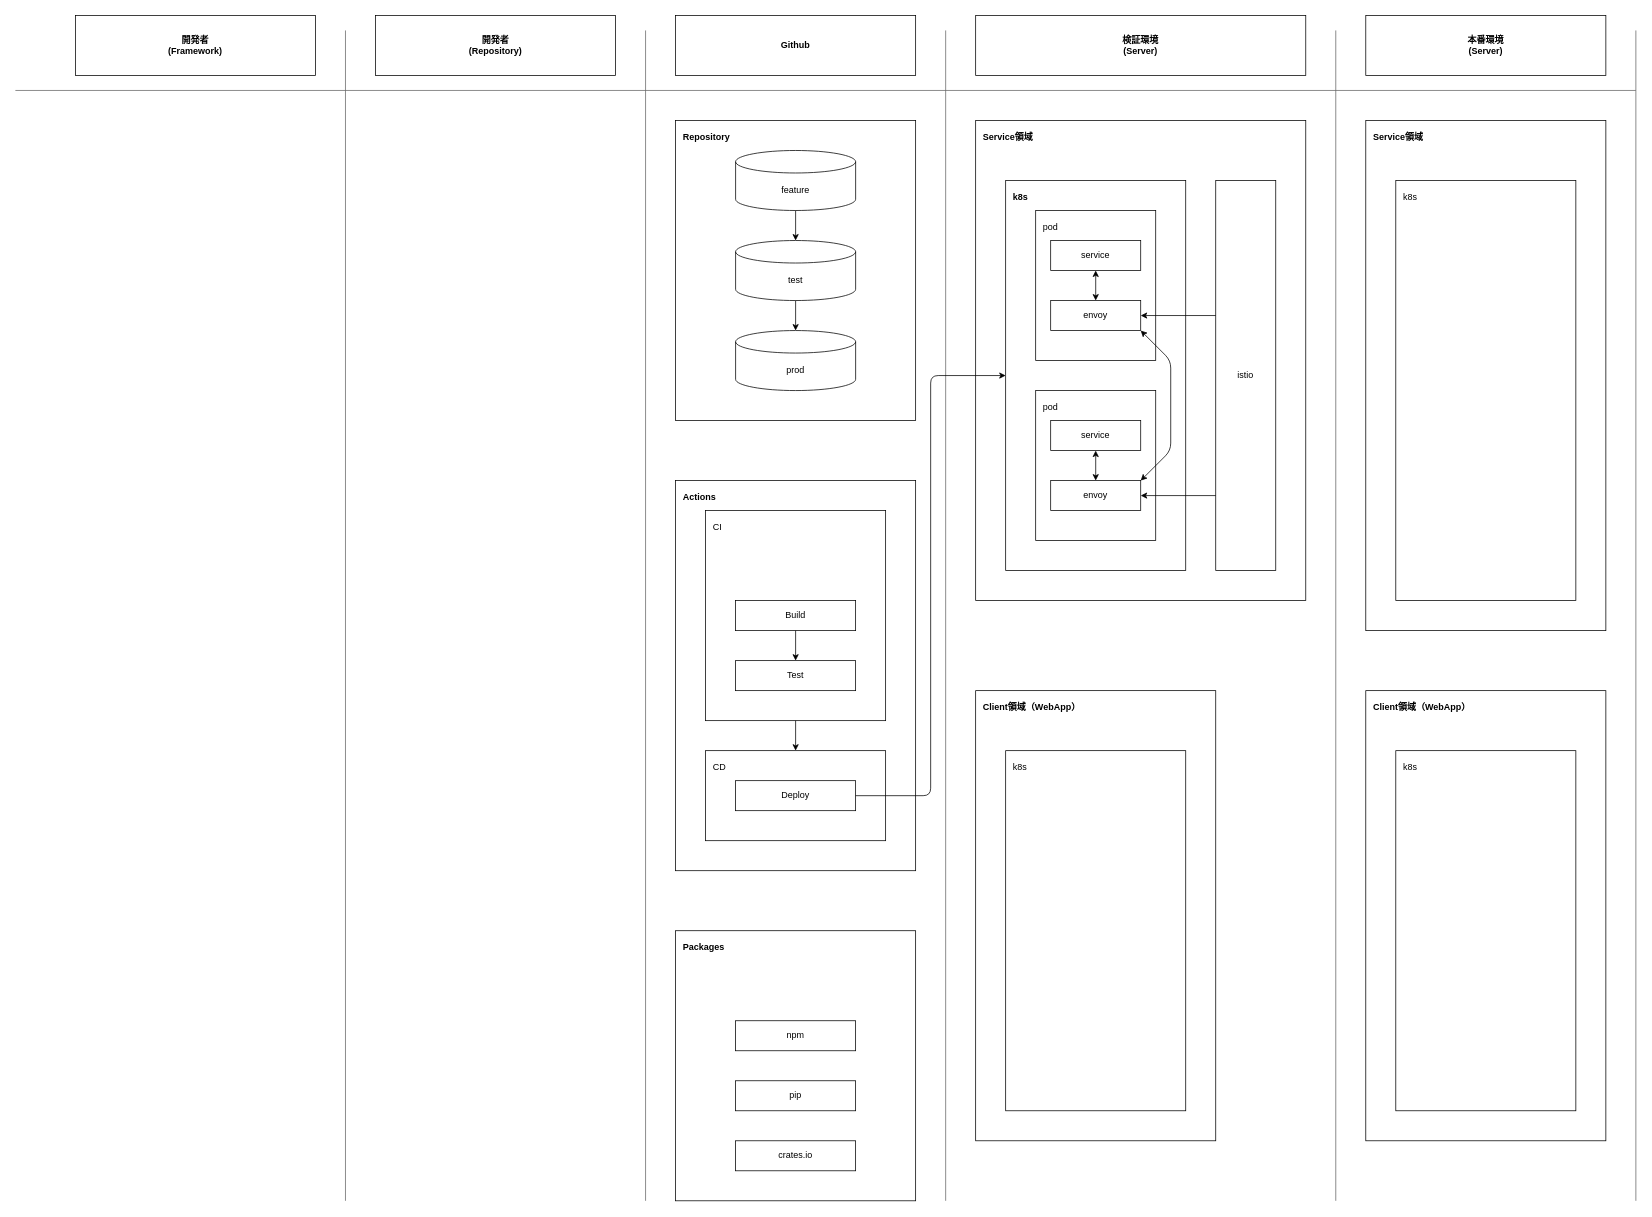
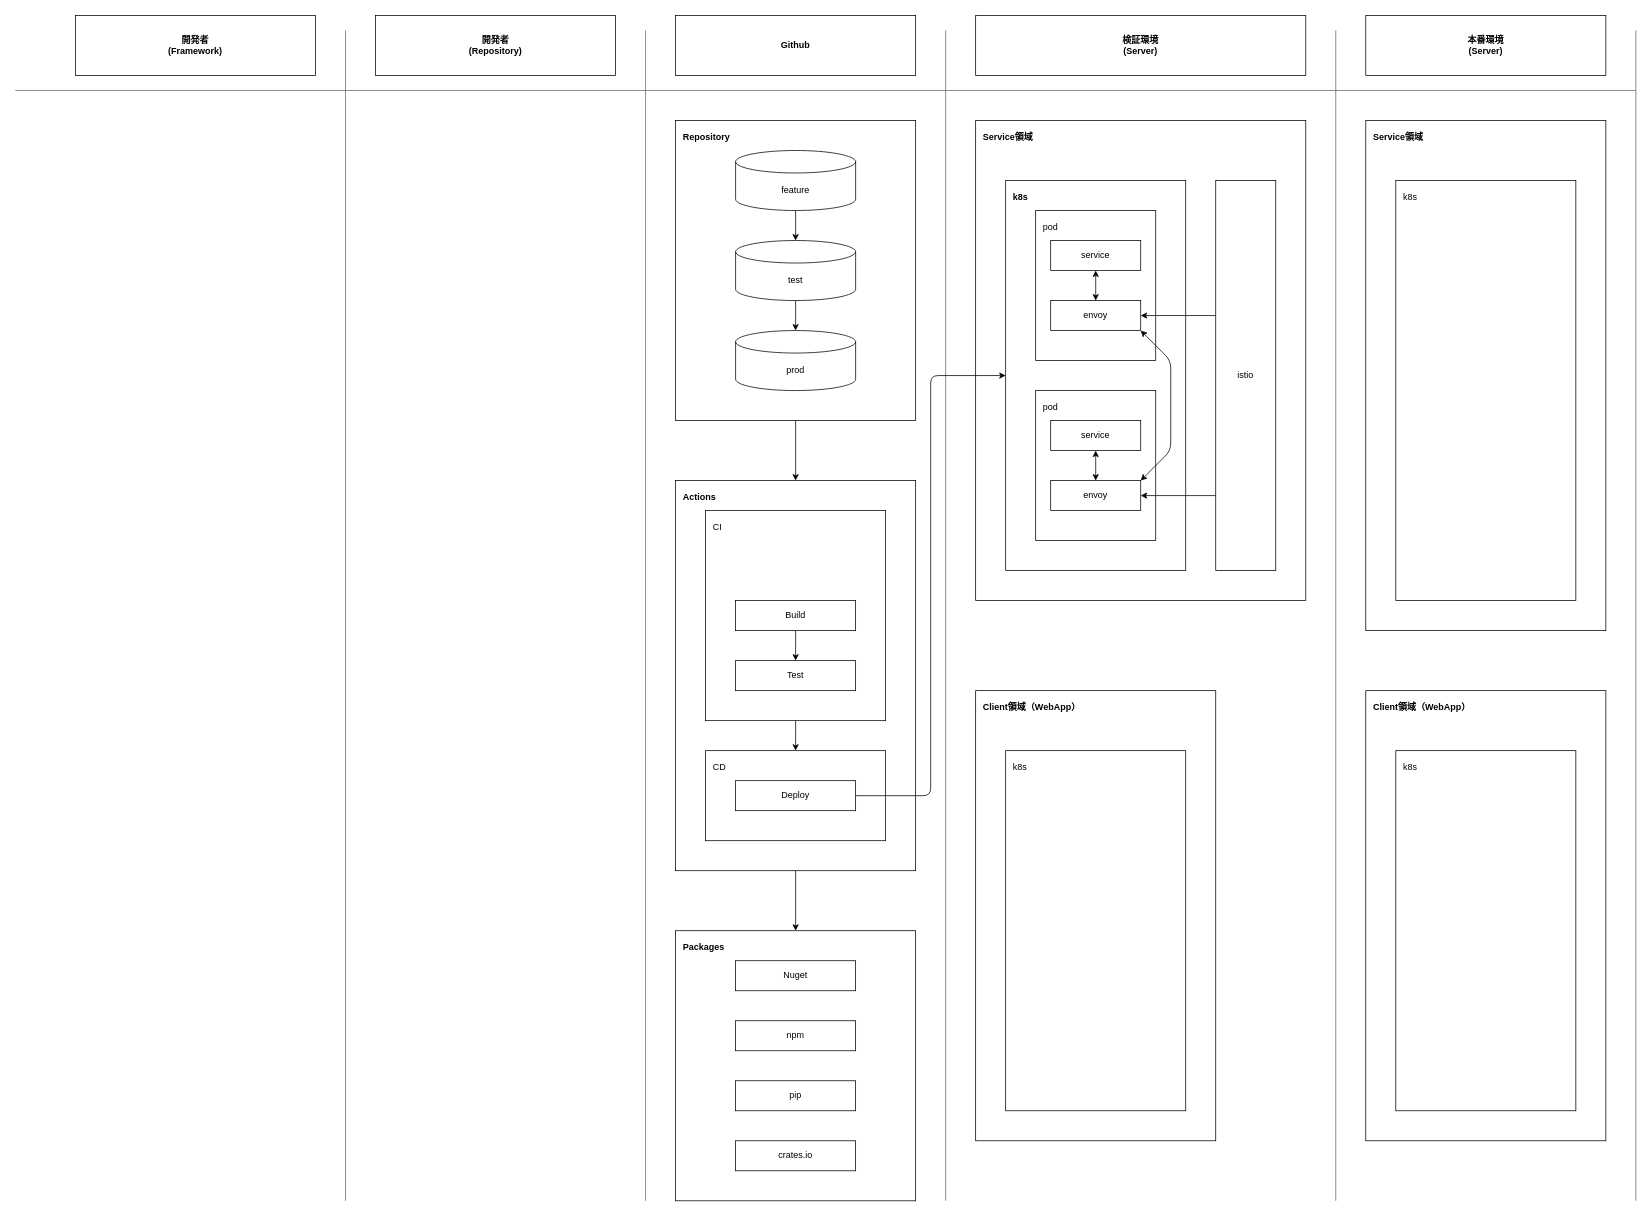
  <mxCell id="0" />
  <mxCell id="1" parent="0" />
  <mxCell id="2" value="pod" style="rounded=0;whiteSpace=wrap;html=1;align=left;verticalAlign=top;spacing=10;fillColor=none;" parent="1" vertex="1"><mxGeometry x="1380" y="280" width="160" height="200" as="geometry" /></mxCell>
  <mxCell id="3" value="" style="endArrow=none;html=1;fontColor=#CCCCCC;strokeColor=#666666;" parent="1" edge="1"><mxGeometry width="50" height="50" relative="1" as="geometry"><mxPoint x="20" y="120" as="sourcePoint" /><mxPoint x="2180" y="120" as="targetPoint" /></mxGeometry></mxCell>
  <mxCell id="4" value="" style="endArrow=none;html=1;fontColor=#CCCCCC;strokeColor=#666666;" parent="1" edge="1"><mxGeometry width="50" height="50" relative="1" as="geometry"><mxPoint x="860" y="40" as="sourcePoint" /><mxPoint x="860" y="1600" as="targetPoint" /></mxGeometry></mxCell>
  <mxCell id="5" value="" style="endArrow=none;html=1;fontColor=#CCCCCC;strokeColor=#666666;" parent="1" edge="1"><mxGeometry width="50" height="50" relative="1" as="geometry"><mxPoint x="1260" y="40" as="sourcePoint" /><mxPoint x="1260" y="1600" as="targetPoint" /></mxGeometry></mxCell>
  <mxCell id="6" value="Github" style="rounded=0;whiteSpace=wrap;html=1;fontStyle=1;labelBackgroundColor=default;" parent="1" vertex="1"><mxGeometry x="900" y="20" width="320" height="80" as="geometry" /></mxCell>
  <mxCell id="7" value="Repository" style="rounded=0;whiteSpace=wrap;html=1;align=left;verticalAlign=top;spacing=10;fillColor=none;fontStyle=1" parent="1" vertex="1"><mxGeometry x="900" y="160" width="320" height="400" as="geometry" /></mxCell>
  <mxCell id="8" value="feature" style="shape=cylinder3;whiteSpace=wrap;html=1;boundedLbl=1;backgroundOutline=1;size=15;" parent="1" vertex="1"><mxGeometry x="980" y="200" width="160" height="80" as="geometry" /></mxCell>
  <mxCell id="9" value="test" style="shape=cylinder3;whiteSpace=wrap;html=1;boundedLbl=1;backgroundOutline=1;size=15;" parent="1" vertex="1"><mxGeometry x="980" y="320" width="160" height="80" as="geometry" /></mxCell>
  <mxCell id="10" value="prod" style="shape=cylinder3;whiteSpace=wrap;html=1;boundedLbl=1;backgroundOutline=1;size=15;" parent="1" vertex="1"><mxGeometry x="980" y="440" width="160" height="80" as="geometry" /></mxCell>
  <mxCell id="11" value="Actions" style="rounded=0;whiteSpace=wrap;html=1;fillColor=none;align=left;verticalAlign=top;spacing=10;fontStyle=1" parent="1" vertex="1"><mxGeometry x="900" y="640" width="320" height="520" as="geometry" /></mxCell>
  <mxCell id="12" value="CI" style="rounded=0;whiteSpace=wrap;html=1;verticalAlign=top;align=left;spacing=10;fillColor=none;" parent="1" vertex="1"><mxGeometry x="940" y="680" width="240" height="280" as="geometry" /></mxCell>
  <mxCell id="13" value="CD" style="rounded=0;whiteSpace=wrap;html=1;verticalAlign=top;align=left;spacing=10;fillColor=none;" parent="1" vertex="1"><mxGeometry x="940" y="1000" width="240" height="120" as="geometry" /></mxCell>
  <mxCell id="14" value="Build" style="rounded=0;whiteSpace=wrap;html=1;" parent="1" vertex="1"><mxGeometry x="980" y="800" width="160" height="40" as="geometry" /></mxCell>
  <mxCell id="15" value="Test" style="rounded=0;whiteSpace=wrap;html=1;" parent="1" vertex="1"><mxGeometry x="980" y="880" width="160" height="40" as="geometry" /></mxCell>
  <mxCell id="16" value="Deploy" style="rounded=0;whiteSpace=wrap;html=1;" parent="1" vertex="1"><mxGeometry x="980" y="1040" width="160" height="40" as="geometry" /></mxCell>
  <mxCell id="17" value="" style="endArrow=classic;html=1;entryX=0.5;entryY=0;entryDx=0;entryDy=0;entryPerimeter=0;exitX=0.5;exitY=1;exitDx=0;exitDy=0;exitPerimeter=0;" parent="1" source="8" target="9" edge="1"><mxGeometry width="50" height="50" relative="1" as="geometry"><mxPoint x="1370" y="530" as="sourcePoint" /><mxPoint x="1420" y="480" as="targetPoint" /></mxGeometry></mxCell>
  <mxCell id="18" value="" style="endArrow=classic;html=1;entryX=0.5;entryY=0;entryDx=0;entryDy=0;entryPerimeter=0;exitX=0.5;exitY=1;exitDx=0;exitDy=0;exitPerimeter=0;" parent="1" source="9" target="10" edge="1"><mxGeometry width="50" height="50" relative="1" as="geometry"><mxPoint x="1420" y="710" as="sourcePoint" /><mxPoint x="1470" y="660" as="targetPoint" /></mxGeometry></mxCell>
+ <mxCell id="19" value="" style="endArrow=classic;html=1;exitX=0.5;exitY=1;exitDx=0;exitDy=0;entryX=0.5;entryY=0;entryDx=0;entryDy=0;" parent="1" source="7" target="11" edge="1"><mxGeometry width="50" height="50" relative="1" as="geometry"><mxPoint x="1420" y="710" as="sourcePoint" /><mxPoint x="1470" y="660" as="targetPoint" /></mxGeometry></mxCell>
  <mxCell id="20" value="" style="endArrow=classic;html=1;exitX=0.5;exitY=1;exitDx=0;exitDy=0;entryX=0.5;entryY=0;entryDx=0;entryDy=0;" parent="1" source="14" target="15" edge="1"><mxGeometry width="50" height="50" relative="1" as="geometry"><mxPoint x="1420" y="710" as="sourcePoint" /><mxPoint x="1470" y="660" as="targetPoint" /></mxGeometry></mxCell>
  <mxCell id="21" value="" style="endArrow=classic;html=1;entryX=0.5;entryY=0;entryDx=0;entryDy=0;exitX=0.5;exitY=1;exitDx=0;exitDy=0;" parent="1" source="12" target="13" edge="1"><mxGeometry width="50" height="50" relative="1" as="geometry"><mxPoint x="1420" y="710" as="sourcePoint" /><mxPoint x="1470" y="660" as="targetPoint" /></mxGeometry></mxCell>
  <mxCell id="22" value="Packages" style="rounded=0;whiteSpace=wrap;html=1;fillColor=none;align=left;verticalAlign=top;spacing=10;fontStyle=1" parent="1" vertex="1"><mxGeometry x="900" y="1240" width="320" height="360" as="geometry" /></mxCell>
+ <mxCell id="23" value="Nuget" style="rounded=0;whiteSpace=wrap;html=1;" parent="1" vertex="1"><mxGeometry x="980" y="1280" width="160" height="40" as="geometry" /></mxCell>
  <mxCell id="24" value="npm" style="rounded=0;whiteSpace=wrap;html=1;" parent="1" vertex="1"><mxGeometry x="980" y="1360" width="160" height="40" as="geometry" /></mxCell>
  <mxCell id="25" value="pip" style="rounded=0;whiteSpace=wrap;html=1;" parent="1" vertex="1"><mxGeometry x="980" y="1440" width="160" height="40" as="geometry" /></mxCell>
+ <mxCell id="26" value="" style="endArrow=classic;html=1;exitX=0.5;exitY=1;exitDx=0;exitDy=0;entryX=0.5;entryY=0;entryDx=0;entryDy=0;" parent="1" source="11" target="22" edge="1"><mxGeometry width="50" height="50" relative="1" as="geometry"><mxPoint x="1420" y="820" as="sourcePoint" /><mxPoint x="1130" y="1220" as="targetPoint" /></mxGeometry></mxCell>
  <mxCell id="27" value="検証環境&lt;div&gt;(Server)&lt;/div&gt;" style="rounded=0;whiteSpace=wrap;html=1;fontStyle=1" parent="1" vertex="1"><mxGeometry x="1300" y="20" width="440" height="80" as="geometry" /></mxCell>
  <mxCell id="28" value="" style="endArrow=none;html=1;fontColor=#CCCCCC;strokeColor=#666666;" parent="1" edge="1"><mxGeometry width="50" height="50" relative="1" as="geometry"><mxPoint x="1780" y="40" as="sourcePoint" /><mxPoint x="1780" y="1600" as="targetPoint" /></mxGeometry></mxCell>
  <mxCell id="29" value="本番環境&lt;div&gt;(Server)&lt;/div&gt;" style="rounded=0;whiteSpace=wrap;html=1;fontStyle=1" parent="1" vertex="1"><mxGeometry x="1820" y="20" width="320" height="80" as="geometry" /></mxCell>
  <mxCell id="30" value="開発者&lt;div&gt;(Repository)&lt;/div&gt;" style="rounded=0;whiteSpace=wrap;html=1;fontStyle=1" parent="1" vertex="1"><mxGeometry y="20" width="320" height="80" as="geometry" x="500" /></mxCell>
  <mxCell id="31" value="開発者&lt;div&gt;(Framework)&lt;/div&gt;" style="rounded=0;whiteSpace=wrap;html=1;fontStyle=1" parent="1" vertex="1"><mxGeometry x="100" y="20" width="320" height="80" as="geometry" /></mxCell>
  <mxCell id="32" value="" style="endArrow=none;html=1;fontColor=#CCCCCC;strokeColor=#666666;" parent="1" edge="1"><mxGeometry width="50" height="50" relative="1" as="geometry"><mxPoint x="460" y="40" as="sourcePoint" /><mxPoint x="460" y="1600" as="targetPoint" /></mxGeometry></mxCell>
  <mxCell id="33" value="Service領域" style="rounded=0;whiteSpace=wrap;html=1;align=left;verticalAlign=top;spacing=10;fillColor=none;fontStyle=1" parent="1" vertex="1"><mxGeometry x="1300" y="160" width="440" height="640" as="geometry" /></mxCell>
  <mxCell id="34" value="Client領域（WebApp）" style="rounded=0;whiteSpace=wrap;html=1;align=left;verticalAlign=top;spacing=10;fillColor=none;fontStyle=1" parent="1" vertex="1"><mxGeometry x="1300" y="920" width="320" height="600" as="geometry" /></mxCell>
  <mxCell id="35" value="Service領域" style="rounded=0;whiteSpace=wrap;html=1;align=left;verticalAlign=top;spacing=10;fillColor=none;fontStyle=1" parent="1" vertex="1"><mxGeometry x="1820" y="160" width="320" height="680" as="geometry" /></mxCell>
  <mxCell id="36" value="Client領域（WebApp）" style="rounded=0;whiteSpace=wrap;html=1;align=left;verticalAlign=top;spacing=10;fillColor=none;fontStyle=1" parent="1" vertex="1"><mxGeometry x="1820" y="920" width="320" height="600" as="geometry" /></mxCell>
  <mxCell id="37" value="k8s" style="rounded=0;whiteSpace=wrap;html=1;align=left;verticalAlign=top;spacing=10;fillColor=none;fontStyle=1" parent="1" vertex="1"><mxGeometry x="1340" y="240" width="240" height="520" as="geometry" /></mxCell>
  <mxCell id="38" value="k8s" style="rounded=0;whiteSpace=wrap;html=1;align=left;verticalAlign=top;spacing=10;fillColor=none;" parent="1" vertex="1"><mxGeometry x="1860" y="240" width="240" height="560" as="geometry" /></mxCell>
  <mxCell id="39" value="k8s" style="rounded=0;whiteSpace=wrap;html=1;align=left;verticalAlign=top;spacing=10;fillColor=none;" parent="1" vertex="1"><mxGeometry x="1340" y="1000" width="240" height="480" as="geometry" /></mxCell>
  <mxCell id="40" value="k8s" style="rounded=0;whiteSpace=wrap;html=1;align=left;verticalAlign=top;spacing=10;fillColor=none;" parent="1" vertex="1"><mxGeometry x="1860" y="1000" width="240" height="480" as="geometry" /></mxCell>
  <mxCell id="41" value="" style="endArrow=none;html=1;fontColor=#CCCCCC;strokeColor=#666666;" parent="1" edge="1"><mxGeometry width="50" height="50" relative="1" as="geometry"><mxPoint x="2180" y="40" as="sourcePoint" /><mxPoint x="2180" y="1600" as="targetPoint" /></mxGeometry></mxCell>
  <mxCell id="42" value="istio" style="rounded=0;whiteSpace=wrap;html=1;align=center;verticalAlign=middle;spacing=10;fillColor=none;" parent="1" vertex="1"><mxGeometry x="1620" y="240" width="80" height="520" as="geometry" /></mxCell>
  <mxCell id="43" value="service" style="rounded=0;whiteSpace=wrap;html=1;" parent="1" vertex="1"><mxGeometry x="1400" y="320" width="120" height="40" as="geometry" /></mxCell>
  <mxCell id="44" value="envoy" style="rounded=0;whiteSpace=wrap;html=1;" parent="1" vertex="1"><mxGeometry x="1400" y="400" width="120" height="40" as="geometry" /></mxCell>
  <mxCell id="45" value="crates.io" style="rounded=0;whiteSpace=wrap;html=1;" parent="1" vertex="1"><mxGeometry x="980" y="1520" width="160" height="40" as="geometry" /></mxCell>
  <mxCell id="46" value="pod" style="rounded=0;whiteSpace=wrap;html=1;align=left;verticalAlign=top;spacing=10;fillColor=none;" parent="1" vertex="1"><mxGeometry x="1380" y="520" width="160" height="200" as="geometry" /></mxCell>
  <mxCell id="47" value="service" style="rounded=0;whiteSpace=wrap;html=1;" parent="1" vertex="1"><mxGeometry x="1400" y="560" width="120" height="40" as="geometry" /></mxCell>
  <mxCell id="48" value="envoy" style="rounded=0;whiteSpace=wrap;html=1;" parent="1" vertex="1"><mxGeometry x="1400" y="640" width="120" height="40" as="geometry" /></mxCell>
  <mxCell id="49" value="" style="endArrow=classic;html=1;entryX=0;entryY=0.5;entryDx=0;entryDy=0;exitX=1;exitY=0.5;exitDx=0;exitDy=0;" parent="1" source="16" target="37" edge="1"><mxGeometry width="50" height="50" relative="1" as="geometry"><mxPoint x="1070" y="810" as="sourcePoint" /><mxPoint x="1120" y="760" as="targetPoint" /><Array as="points"><mxPoint x="1240" y="1060" /><mxPoint x="1240" y="500" /></Array></mxGeometry></mxCell>
  <mxCell id="50" value="" style="endArrow=classic;startArrow=classic;html=1;entryX=0.5;entryY=1;entryDx=0;entryDy=0;exitX=0.5;exitY=0;exitDx=0;exitDy=0;" parent="1" source="44" target="43" edge="1"><mxGeometry width="50" height="50" relative="1" as="geometry"><mxPoint x="1070" y="700" as="sourcePoint" /><mxPoint x="1120" y="650" as="targetPoint" /></mxGeometry></mxCell>
  <mxCell id="51" value="" style="endArrow=classic;startArrow=classic;html=1;entryX=0.5;entryY=1;entryDx=0;entryDy=0;exitX=0.5;exitY=0;exitDx=0;exitDy=0;" parent="1" source="48" target="47" edge="1"><mxGeometry width="50" height="50" relative="1" as="geometry"><mxPoint x="1070" y="700" as="sourcePoint" /><mxPoint x="1120" y="650" as="targetPoint" /></mxGeometry></mxCell>
  <mxCell id="52" value="" style="endArrow=classic;html=1;entryX=1;entryY=0.5;entryDx=0;entryDy=0;" parent="1" edge="1" target="44"><mxGeometry width="50" height="50" relative="1" as="geometry"><mxPoint x="1620" y="420" as="sourcePoint" /><mxPoint x="1620" y="660" as="targetPoint" /></mxGeometry></mxCell>
  <mxCell id="53" value="" style="endArrow=classic;startArrow=classic;html=1;entryX=1;entryY=1;entryDx=0;entryDy=0;exitX=1;exitY=0;exitDx=0;exitDy=0;" parent="1" source="48" target="44" edge="1"><mxGeometry width="50" height="50" relative="1" as="geometry"><mxPoint x="1130" y="520" as="sourcePoint" /><mxPoint x="1180" y="470" as="targetPoint" /><Array as="points"><mxPoint x="1560" y="600" /><mxPoint x="1560" y="480" /></Array></mxGeometry></mxCell>
  <mxCell id="54" value="" style="endArrow=classic;html=1;entryX=1;entryY=0.5;entryDx=0;entryDy=0;" edge="1" parent="1" target="48"><mxGeometry width="50" height="50" relative="1" as="geometry"><mxPoint x="1620" y="660" as="sourcePoint" /><mxPoint x="1530" y="430" as="targetPoint" /></mxGeometry></mxCell>
